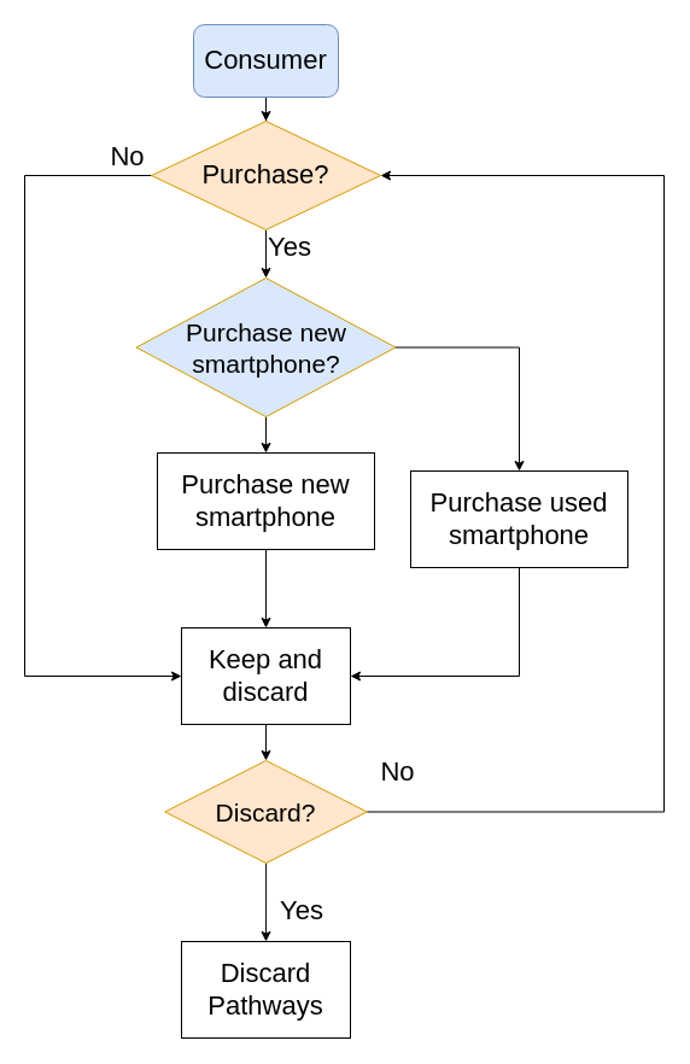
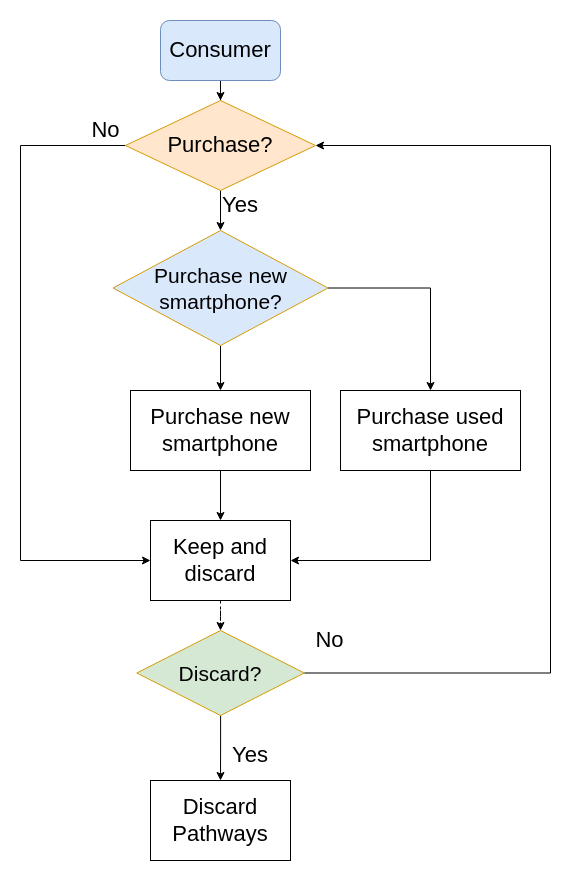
  <mxCell id="0" />
  <mxCell id="1" parent="0" />
  <mxCell id="2" style="edgeStyle=orthogonalEdgeStyle;rounded=0;orthogonalLoop=1;jettySize=auto;html=1;entryX=0.5;entryY=0;entryDx=0;entryDy=0;" edge="1" parent="1" source="3" target="6"><mxGeometry relative="1" as="geometry" /></mxCell>
  <mxCell id="3" value="&lt;font style=&quot;font-size: 22px;&quot;&gt;Consumer&lt;/font&gt;" style="rounded=1;whiteSpace=wrap;html=1;fillColor=#dae8fc;strokeColor=#6c8ebf;" vertex="1" parent="1"><mxGeometry x="160" y="20" width="120" height="60" as="geometry" /></mxCell>
  <mxCell id="4" style="edgeStyle=orthogonalEdgeStyle;rounded=0;orthogonalLoop=1;jettySize=auto;html=1;exitX=0.5;exitY=1;exitDx=0;exitDy=0;entryX=0.5;entryY=0;entryDx=0;entryDy=0;" edge="1" parent="1" source="6" target="11"><mxGeometry relative="1" as="geometry" /></mxCell>
  <mxCell id="5" style="edgeStyle=orthogonalEdgeStyle;rounded=0;orthogonalLoop=1;jettySize=auto;html=1;entryX=0;entryY=0.5;entryDx=0;entryDy=0;" edge="1" parent="1" source="6" target="8"><mxGeometry relative="1" as="geometry"><Array as="points"><mxPoint x="20" y="145" /><mxPoint x="20" y="560" /></Array></mxGeometry></mxCell>
  <mxCell id="6" value="&lt;font style=&quot;font-size: 22px;&quot;&gt;Purchase?&lt;/font&gt;" style="rhombus;whiteSpace=wrap;html=1;fillColor=#ffe6cc;strokeColor=#d79b00;" vertex="1" parent="1"><mxGeometry x="125" y="100" width="190" height="90" as="geometry" /></mxCell>
- <mxCell id="7" style="edgeStyle=orthogonalEdgeStyle;rounded=0;orthogonalLoop=1;jettySize=auto;html=1;entryX=0.5;entryY=0;entryDx=0;entryDy=0;" edge="1" parent="1" source="8" target="21"><mxGeometry relative="1" as="geometry" /></mxCell>
+ <mxCell id="7" style="edgeStyle=orthogonalEdgeStyle;rounded=0;orthogonalLoop=1;jettySize=auto;html=1;entryX=0.5;entryY=0;entryDx=0;entryDy=0;dashed=1;" edge="1" parent="1" source="8" target="21"><mxGeometry relative="1" as="geometry" /></mxCell>
  <mxCell id="8" value="&lt;font style=&quot;font-size: 22px;&quot;&gt;Keep and discard&lt;/font&gt;" style="rounded=0;whiteSpace=wrap;html=1;" vertex="1" parent="1"><mxGeometry x="150" y="520" width="140" height="80" as="geometry" /></mxCell>
  <mxCell id="9" style="edgeStyle=orthogonalEdgeStyle;rounded=0;orthogonalLoop=1;jettySize=auto;html=1;entryX=0.5;entryY=0;entryDx=0;entryDy=0;" edge="1" parent="1" source="11" target="15"><mxGeometry relative="1" as="geometry" /></mxCell>
  <mxCell id="10" style="edgeStyle=orthogonalEdgeStyle;rounded=0;orthogonalLoop=1;jettySize=auto;html=1;entryX=0.5;entryY=0;entryDx=0;entryDy=0;" edge="1" parent="1" source="11" target="17"><mxGeometry relative="1" as="geometry" /></mxCell>
  <mxCell id="11" value="&lt;div&gt;&lt;span style=&quot;font-size: 21px; background-color: initial;&quot;&gt;Purchase new smartphone?&lt;/span&gt;&lt;br&gt;&lt;/div&gt;" style="rhombus;whiteSpace=wrap;html=1;fillColor=#dae8fc;strokeColor=#d79b00;" vertex="1" parent="1"><mxGeometry x="112.5" y="230" width="215" height="115" as="geometry" /></mxCell>
  <mxCell id="12" value="&lt;font style=&quot;font-size: 22px;&quot;&gt;No&lt;/font&gt;" style="text;html=1;align=center;verticalAlign=middle;resizable=0;points=[];autosize=1;strokeColor=none;fillColor=none;" vertex="1" parent="1"><mxGeometry x="80" y="110" width="50" height="40" as="geometry" /></mxCell>
  <mxCell id="13" value="&lt;font style=&quot;font-size: 22px;&quot;&gt;Yes&lt;/font&gt;" style="text;html=1;align=center;verticalAlign=middle;whiteSpace=wrap;rounded=0;" vertex="1" parent="1"><mxGeometry x="210" y="190" width="60" height="30" as="geometry" /></mxCell>
  <mxCell id="14" style="edgeStyle=orthogonalEdgeStyle;rounded=0;orthogonalLoop=1;jettySize=auto;html=1;" edge="1" parent="1" source="15" target="8"><mxGeometry relative="1" as="geometry" /></mxCell>
- <mxCell id="15" value="&lt;font style=&quot;font-size: 22px;&quot;&gt;Purchase new smartphone&lt;/font&gt;" style="rounded=0;whiteSpace=wrap;html=1;" vertex="1" parent="1"><mxGeometry x="130" y="375" width="180" height="80" as="geometry" /></mxCell>
+ <mxCell id="15" value="&lt;font style=&quot;font-size: 22px;&quot;&gt;Purchase new smartphone&lt;/font&gt;" style="rounded=0;whiteSpace=wrap;html=1;" vertex="1" parent="1"><mxGeometry x="130" y="390" width="180" height="80" as="geometry" /></mxCell>
  <mxCell id="16" style="edgeStyle=orthogonalEdgeStyle;rounded=0;orthogonalLoop=1;jettySize=auto;html=1;exitX=0.5;exitY=1;exitDx=0;exitDy=0;entryX=1;entryY=0.5;entryDx=0;entryDy=0;" edge="1" parent="1" source="17" target="8"><mxGeometry relative="1" as="geometry" /></mxCell>
  <mxCell id="17" value="&lt;font style=&quot;font-size: 22px;&quot;&gt;Purchase used smartphone&lt;/font&gt;" style="rounded=0;whiteSpace=wrap;html=1;" vertex="1" parent="1"><mxGeometry x="340" y="390" width="180" height="80" as="geometry" /></mxCell>
  <mxCell id="18" value="&lt;font style=&quot;font-size: 22px;&quot;&gt;Discard Pathways&lt;/font&gt;" style="rounded=0;whiteSpace=wrap;html=1;" vertex="1" parent="1"><mxGeometry x="150" y="780" width="140" height="80" as="geometry" /></mxCell>
  <mxCell id="19" style="edgeStyle=orthogonalEdgeStyle;rounded=0;orthogonalLoop=1;jettySize=auto;html=1;entryX=0.5;entryY=0;entryDx=0;entryDy=0;" edge="1" parent="1" source="21" target="18"><mxGeometry relative="1" as="geometry" /></mxCell>
  <mxCell id="20" style="edgeStyle=orthogonalEdgeStyle;rounded=0;orthogonalLoop=1;jettySize=auto;html=1;entryX=1;entryY=0.5;entryDx=0;entryDy=0;" edge="1" parent="1" source="21" target="6"><mxGeometry relative="1" as="geometry"><Array as="points"><mxPoint x="550" y="672" /><mxPoint x="550" y="145" /></Array></mxGeometry></mxCell>
- <mxCell id="21" value="&lt;div&gt;&lt;span style=&quot;font-size: 21px; background-color: initial;&quot;&gt;Discard?&lt;/span&gt;&lt;br&gt;&lt;/div&gt;" style="rhombus;whiteSpace=wrap;html=1;fillColor=#ffe6cc;strokeColor=#d79b00;" vertex="1" parent="1"><mxGeometry x="136.25" y="630" width="167.5" height="85" as="geometry" /></mxCell>
+ <mxCell id="21" value="&lt;div&gt;&lt;span style=&quot;font-size: 21px; background-color: initial;&quot;&gt;Discard?&lt;/span&gt;&lt;br&gt;&lt;/div&gt;" style="rhombus;whiteSpace=wrap;html=1;fillColor=#d5e8d4;strokeColor=#d79b00;" vertex="1" parent="1"><mxGeometry x="136.25" y="630" width="167.5" height="85" as="geometry" /></mxCell>
  <mxCell id="22" value="&lt;font style=&quot;font-size: 22px;&quot;&gt;No&lt;/font&gt;" style="text;html=1;align=center;verticalAlign=middle;resizable=0;points=[];autosize=1;strokeColor=none;fillColor=none;" vertex="1" parent="1"><mxGeometry x="303.75" y="620" width="50" height="40" as="geometry" /></mxCell>
  <mxCell id="23" value="&lt;font style=&quot;font-size: 22px;&quot;&gt;Yes&lt;/font&gt;" style="text;html=1;align=center;verticalAlign=middle;whiteSpace=wrap;rounded=0;" vertex="1" parent="1"><mxGeometry x="220" y="740" width="60" height="30" as="geometry" /></mxCell>
